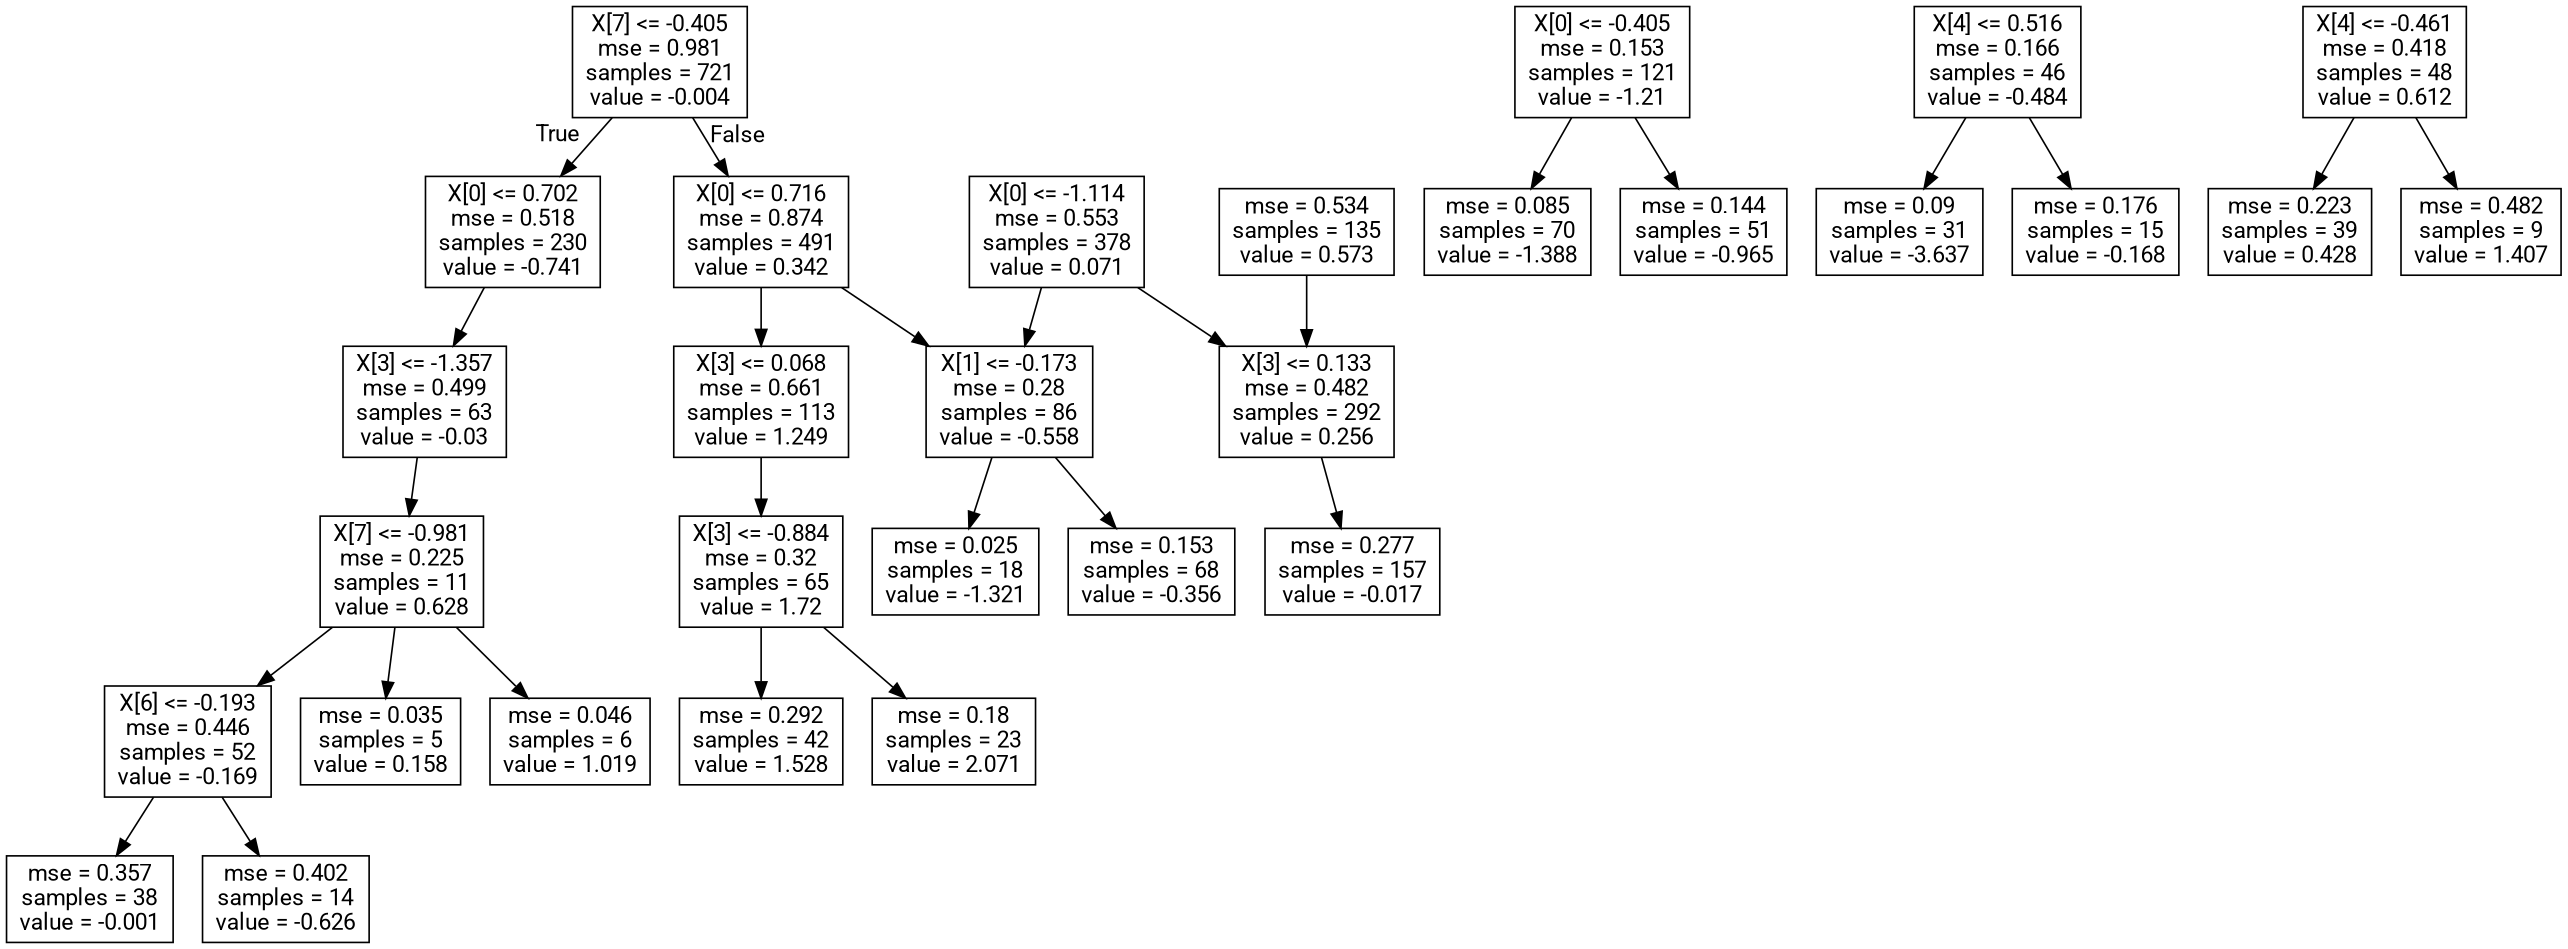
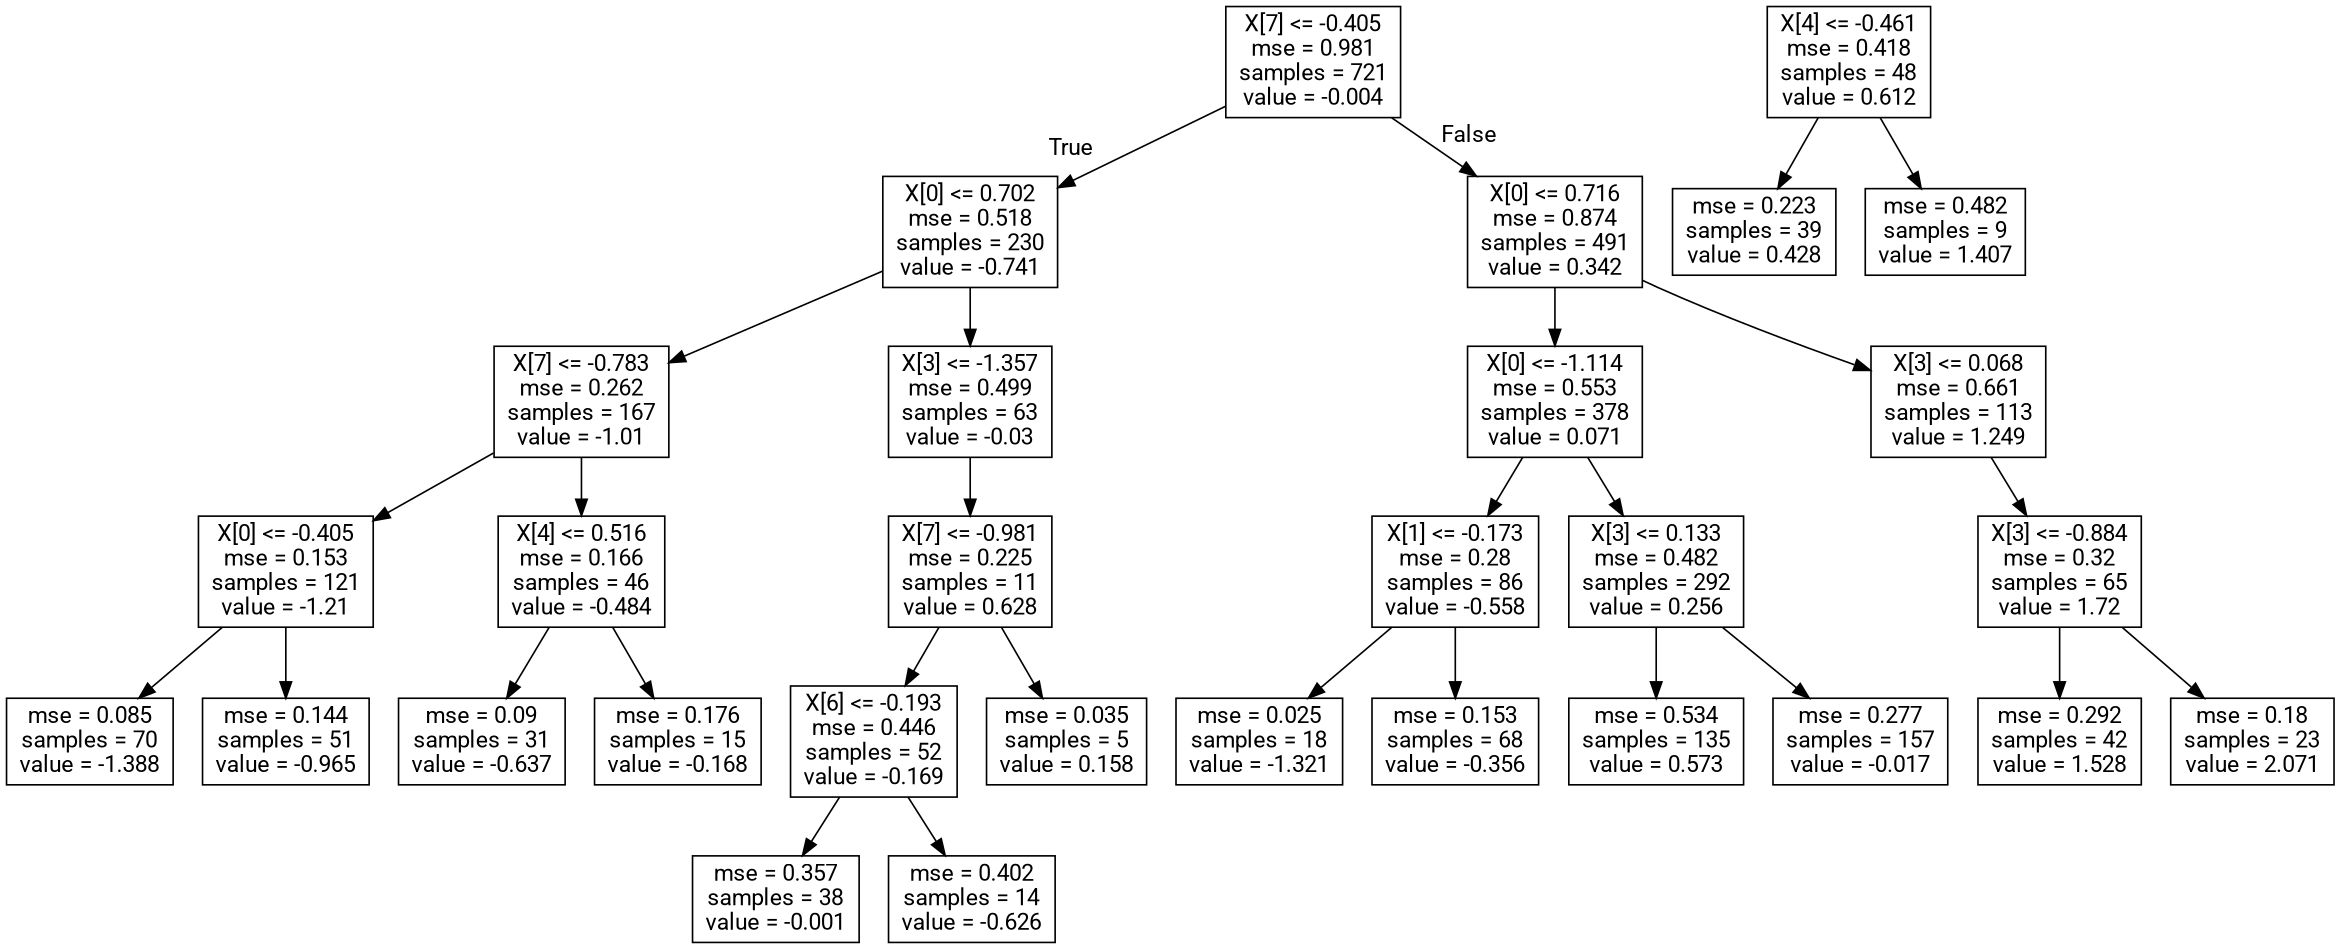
  digraph {
    fontname=Roboto
    node [fontname=Roboto shape=box]
    edge [fontname=Roboto]
    n1 [label="X[7] <= -0.405\nmse = 0.981\nsamples = 721\nvalue = -0.004"]
    n2 [label="X[0] <= 0.702\nmse = 0.518\nsamples = 230\nvalue = -0.741"]
    n3 [label="X[0] <= 0.716\nmse = 0.874\nsamples = 491\nvalue = 0.342"]
+   n4 [label="X[7] <= -0.783\nmse = 0.262\nsamples = 167\nvalue = -1.01"]
    n5 [label="X[3] <= -1.357\nmse = 0.499\nsamples = 63\nvalue = -0.03"]
    n6 [label="X[0] <= -1.114\nmse = 0.553\nsamples = 378\nvalue = 0.071"]
    n7 [label="X[3] <= 0.068\nmse = 0.661\nsamples = 113\nvalue = 1.249"]
    n8 [label="X[0] <= -0.405\nmse = 0.153\nsamples = 121\nvalue = -1.21"]
    n9 [label="X[4] <= 0.516\nmse = 0.166\nsamples = 46\nvalue = -0.484"]
    n10 [label="X[7] <= -0.981\nmse = 0.225\nsamples = 11\nvalue = 0.628"]
    n11 [label="mse = 0.085\nsamples = 70\nvalue = -1.388"]
    n12 [label="mse = 0.144\nsamples = 51\nvalue = -0.965"]
-   n13 [label="mse = 0.09\nsamples = 31\nvalue = -3.637"]
+   n13 [label="mse = 0.09\nsamples = 31\nvalue = -0.637"]
    n14 [label="mse = 0.176\nsamples = 15\nvalue = -0.168"]
    n15 [label="X[6] <= -0.193\nmse = 0.446\nsamples = 52\nvalue = -0.169"]
    n16 [label="mse = 0.035\nsamples = 5\nvalue = 0.158"]
-   n17 [label="mse = 0.046\nsamples = 6\nvalue = 1.019"]
    n18 [label="mse = 0.357\nsamples = 38\nvalue = -0.001"]
    n19 [label="mse = 0.402\nsamples = 14\nvalue = -0.626"]
    n20 [label="X[1] <= -0.173\nmse = 0.28\nsamples = 86\nvalue = -0.558"]
    n21 [label="X[3] <= 0.133\nmse = 0.482\nsamples = 292\nvalue = 0.256"]
    n22 [label="X[3] <= -0.884\nmse = 0.32\nsamples = 65\nvalue = 1.72"]
    n23 [label="mse = 0.025\nsamples = 18\nvalue = -1.321"]
    n24 [label="mse = 0.153\nsamples = 68\nvalue = -0.356"]
    n25 [label="mse = 0.534\nsamples = 135\nvalue = 0.573"]
    n26 [label="mse = 0.277\nsamples = 157\nvalue = -0.017"]
    n27 [label="mse = 0.292\nsamples = 42\nvalue = 1.528"]
    n28 [label="mse = 0.18\nsamples = 23\nvalue = 2.071"]
    n29 [label="X[4] <= -0.461\nmse = 0.418\nsamples = 48\nvalue = 0.612"]
    n30 [label="mse = 0.223\nsamples = 39\nvalue = 0.428"]
    n31 [label="mse = 0.482\nsamples = 9\nvalue = 1.407"]
    n1 -> n2 [headlabel=True labelangle=45 labeldistance=2.5]
    n1 -> n3 [headlabel=False labelangle=-45 labeldistance=2.5]
+   n2 -> n4
    n2 -> n5
-   n3 -> n20
+   n3 -> n6
    n3 -> n7
+   n4 -> n8
+   n4 -> n9
    n5 -> n10
    n6 -> n20
    n6 -> n21
    n7 -> n22
    n8 -> n11
    n8 -> n12
    n9 -> n13
    n9 -> n14
    n10 -> n15
    n10 -> n16
-   n10 -> n17
    n15 -> n18
    n15 -> n19
    n20 -> n23
    n20 -> n24
-   n25 -> n21
+   n21 -> n25
    n21 -> n26
    n22 -> n27
    n22 -> n28
    n29 -> n30
    n29 -> n31
  }
